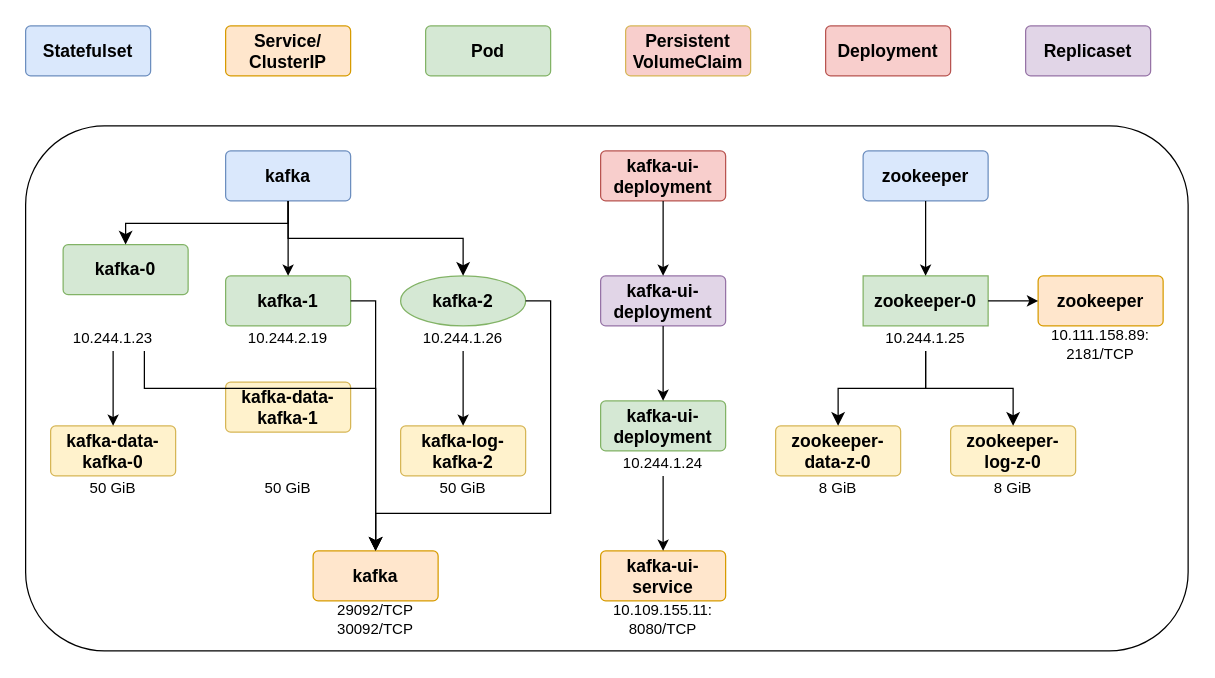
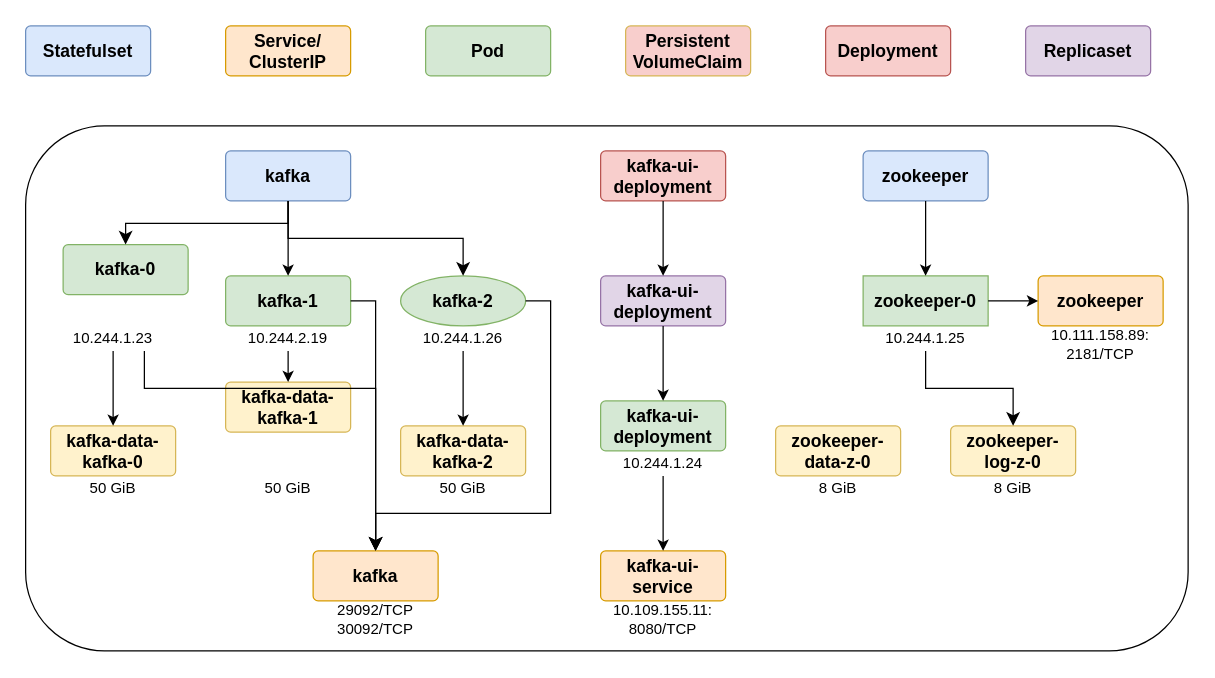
  <mxCell id="0" />
  <mxCell id="1" parent="0" />
  <mxCell id="2" value="&lt;b&gt;&lt;font style=&quot;font-size: 14px;&quot;&gt;Statefulset&lt;/font&gt;&lt;/b&gt;" style="rounded=1;arcSize=10;whiteSpace=wrap;html=1;align=center;fillColor=#dae8fc;strokeColor=#6c8ebf;" parent="1" vertex="1"><mxGeometry x="20" y="20" width="100" height="40" as="geometry" /></mxCell>
  <mxCell id="3" value="&lt;b&gt;&lt;font style=&quot;font-size: 14px;&quot;&gt;Pod&lt;/font&gt;&lt;/b&gt;" style="rounded=1;arcSize=10;whiteSpace=wrap;html=1;align=center;fillColor=#d5e8d4;strokeColor=#82b366;" parent="1" vertex="1"><mxGeometry x="340" y="20" width="100" height="40" as="geometry" /></mxCell>
  <mxCell id="4" value="&lt;b&gt;&lt;font style=&quot;font-size: 14px;&quot;&gt;Service/&lt;/font&gt;&lt;/b&gt;&lt;div&gt;&lt;b&gt;&lt;font style=&quot;font-size: 14px;&quot;&gt;ClusterIP&lt;/font&gt;&lt;/b&gt;&lt;/div&gt;" style="rounded=1;arcSize=10;whiteSpace=wrap;html=1;align=center;fillColor=#ffe6cc;strokeColor=#d79b00;" parent="1" vertex="1"><mxGeometry x="180" y="20" width="100" height="40" as="geometry" /></mxCell>
  <mxCell id="5" value="" style="rounded=1;whiteSpace=wrap;html=1;" parent="1" vertex="1"><mxGeometry x="20" y="100" width="930" height="420" as="geometry" /></mxCell>
  <mxCell id="6" value="&lt;span style=&quot;font-size: 14px;&quot;&gt;&lt;b&gt;kafka&lt;/b&gt;&lt;/span&gt;" style="rounded=1;arcSize=10;whiteSpace=wrap;html=1;align=center;fillColor=#dae8fc;strokeColor=#6c8ebf;" parent="1" vertex="1"><mxGeometry x="180" y="120" width="100" height="40" as="geometry" /></mxCell>
  <mxCell id="7" value="&lt;b&gt;&lt;font style=&quot;font-size: 14px;&quot;&gt;kafka-2&lt;/font&gt;&lt;/b&gt;" style="ellipse;arcSize=10;whiteSpace=wrap;html=1;align=center;fillColor=#d5e8d4;strokeColor=#82b366;" parent="1" vertex="1"><mxGeometry x="320" y="220" width="100" height="40" as="geometry" /></mxCell>
  <mxCell id="8" value="&lt;b&gt;&lt;font style=&quot;font-size: 14px;&quot;&gt;kafka-1&lt;/font&gt;&lt;/b&gt;" style="rounded=1;arcSize=10;whiteSpace=wrap;html=1;align=center;fillColor=#d5e8d4;strokeColor=#82b366;" parent="1" vertex="1"><mxGeometry x="180" y="220" width="100" height="40" as="geometry" /></mxCell>
  <mxCell id="9" value="&lt;b&gt;&lt;font style=&quot;font-size: 14px;&quot;&gt;kafka-0&lt;/font&gt;&lt;/b&gt;" style="rounded=1;arcSize=10;whiteSpace=wrap;html=1;align=center;fillColor=#d5e8d4;strokeColor=#82b366;" parent="1" vertex="1"><mxGeometry x="50" y="195" width="100" height="40" as="geometry" /></mxCell>
  <mxCell id="10" value="10.244.1.23" style="text;html=1;align=center;verticalAlign=middle;whiteSpace=wrap;rounded=0;" parent="1" vertex="1"><mxGeometry x="40" y="260" width="100" height="20" as="geometry" /></mxCell>
  <mxCell id="11" value="10.244.2.19" style="text;html=1;align=center;verticalAlign=middle;whiteSpace=wrap;rounded=0;" parent="1" vertex="1"><mxGeometry x="180" y="260" width="100" height="20" as="geometry" /></mxCell>
  <mxCell id="12" value="10.244.1.26" style="text;html=1;align=center;verticalAlign=middle;whiteSpace=wrap;rounded=0;" parent="1" vertex="1"><mxGeometry x="320" y="260" width="100" height="20" as="geometry" /></mxCell>
  <mxCell id="13" value="" style="edgeStyle=elbowEdgeStyle;elbow=vertical;endArrow=classic;html=1;curved=0;rounded=0;endSize=8;startSize=8;exitX=0.5;exitY=1;exitDx=0;exitDy=0;" parent="1" target="9" edge="1" source="6"><mxGeometry width="50" height="50" relative="1" as="geometry"><mxPoint x="370" y="160" as="sourcePoint" /><mxPoint x="320" y="210" as="targetPoint" /></mxGeometry></mxCell>
  <mxCell id="14" value="" style="edgeStyle=elbowEdgeStyle;elbow=vertical;endArrow=classic;html=1;curved=0;rounded=0;endSize=8;startSize=8;entryX=0.5;entryY=0;entryDx=0;entryDy=0;exitX=0.5;exitY=1;exitDx=0;exitDy=0;" parent="1" source="6" target="7" edge="1"><mxGeometry width="50" height="50" relative="1" as="geometry"><mxPoint x="380" y="170" as="sourcePoint" /><mxPoint x="240" y="230" as="targetPoint" /></mxGeometry></mxCell>
  <mxCell id="15" value="" style="endArrow=classic;html=1;rounded=0;entryX=0.5;entryY=0;entryDx=0;entryDy=0;exitX=0.5;exitY=1;exitDx=0;exitDy=0;" parent="1" source="6" target="8" edge="1"><mxGeometry width="50" height="50" relative="1" as="geometry"><mxPoint x="480" y="180" as="sourcePoint" /><mxPoint x="530" y="130" as="targetPoint" /></mxGeometry></mxCell>
  <mxCell id="16" value="&lt;span style=&quot;font-size: 14px;&quot;&gt;&lt;b&gt;Persistent&lt;/b&gt;&lt;/span&gt;&lt;div&gt;&lt;span style=&quot;font-size: 14px;&quot;&gt;&lt;b&gt;VolumeClaim&lt;/b&gt;&lt;/span&gt;&lt;/div&gt;" style="rounded=1;arcSize=10;whiteSpace=wrap;html=1;align=center;fillColor=#f8cecc;strokeColor=#d6b656;" parent="1" vertex="1"><mxGeometry x="500" y="20" width="100" height="40" as="geometry" /></mxCell>
  <mxCell id="17" value="&lt;span style=&quot;font-size: 14px;&quot;&gt;&lt;b&gt;kafka-data-kafka-0&lt;/b&gt;&lt;/span&gt;" style="rounded=1;arcSize=10;whiteSpace=wrap;html=1;align=center;fillColor=#fff2cc;strokeColor=#d6b656;" parent="1" vertex="1"><mxGeometry x="40" y="340" width="100" height="40" as="geometry" /></mxCell>
  <mxCell id="18" value="" style="endArrow=classic;html=1;rounded=0;entryX=0.5;entryY=0;entryDx=0;entryDy=0;exitX=0.5;exitY=1;exitDx=0;exitDy=0;" parent="1" source="10" target="17" edge="1"><mxGeometry width="50" height="50" relative="1" as="geometry"><mxPoint x="-70" y="280" as="sourcePoint" /><mxPoint x="-20" y="230" as="targetPoint" /></mxGeometry></mxCell>
  <mxCell id="19" value="&lt;b style=&quot;font-size: 14px;&quot;&gt;kafka-data-kafka-1&lt;/b&gt;" style="rounded=1;arcSize=10;whiteSpace=wrap;html=1;align=center;fillColor=#fff2cc;strokeColor=#d6b656;" parent="1" vertex="1"><mxGeometry x="180" y="305" width="100" height="40" as="geometry" /></mxCell>
- <mxCell id="20" value="&lt;b style=&quot;font-size: 14px;&quot;&gt;kafka-log-kafka-2&lt;/b&gt;" style="rounded=1;arcSize=10;whiteSpace=wrap;html=1;align=center;fillColor=#fff2cc;strokeColor=#d6b656;" parent="1" vertex="1"><mxGeometry x="320" y="340" width="100" height="40" as="geometry" /></mxCell>
+ <mxCell id="20" value="&lt;b style=&quot;font-size: 14px;&quot;&gt;kafka-data-kafka-2&lt;/b&gt;" style="rounded=1;arcSize=10;whiteSpace=wrap;html=1;align=center;fillColor=#fff2cc;strokeColor=#d6b656;" parent="1" vertex="1"><mxGeometry x="320" y="340" width="100" height="40" as="geometry" /></mxCell>
+ <mxCell id="21" value="" style="endArrow=classic;html=1;rounded=0;entryX=0.5;entryY=0;entryDx=0;entryDy=0;exitX=0.5;exitY=1;exitDx=0;exitDy=0;" parent="1" source="11" target="19" edge="1"><mxGeometry width="50" height="50" relative="1" as="geometry"><mxPoint x="150" y="250" as="sourcePoint" /><mxPoint x="190" y="250" as="targetPoint" /></mxGeometry></mxCell>
  <mxCell id="22" value="" style="endArrow=classic;html=1;rounded=0;entryX=0.5;entryY=0;entryDx=0;entryDy=0;exitX=0.5;exitY=1;exitDx=0;exitDy=0;" parent="1" source="12" target="20" edge="1"><mxGeometry width="50" height="50" relative="1" as="geometry"><mxPoint x="730" y="290" as="sourcePoint" /><mxPoint x="770" y="290" as="targetPoint" /></mxGeometry></mxCell>
  <mxCell id="23" value="50 GiB" style="text;html=1;align=center;verticalAlign=middle;whiteSpace=wrap;rounded=0;" parent="1" vertex="1"><mxGeometry x="180" y="380" width="100" height="20" as="geometry" /></mxCell>
  <mxCell id="24" value="50 GiB" style="text;html=1;align=center;verticalAlign=middle;whiteSpace=wrap;rounded=0;" parent="1" vertex="1"><mxGeometry x="40" y="380" width="100" height="20" as="geometry" /></mxCell>
  <mxCell id="25" value="50 GiB" style="text;html=1;align=center;verticalAlign=middle;whiteSpace=wrap;rounded=0;" parent="1" vertex="1"><mxGeometry x="320" y="380" width="100" height="20" as="geometry" /></mxCell>
  <mxCell id="26" value="&lt;b&gt;&lt;font style=&quot;font-size: 14px;&quot;&gt;Deployment&lt;/font&gt;&lt;/b&gt;" style="rounded=1;arcSize=10;whiteSpace=wrap;html=1;align=center;fillColor=#f8cecc;strokeColor=#b85450;" vertex="1" parent="1"><mxGeometry x="660" y="20" width="100" height="40" as="geometry" /></mxCell>
  <mxCell id="27" value="&lt;span style=&quot;font-size: 14px;&quot;&gt;&lt;b&gt;Replicaset&lt;/b&gt;&lt;/span&gt;" style="rounded=1;arcSize=10;whiteSpace=wrap;html=1;align=center;fillColor=#e1d5e7;strokeColor=#9673a6;" vertex="1" parent="1"><mxGeometry x="820" y="20" width="100" height="40" as="geometry" /></mxCell>
  <mxCell id="28" value="" style="edgeStyle=segmentEdgeStyle;endArrow=classic;html=1;curved=0;rounded=0;endSize=8;startSize=8;exitX=1;exitY=0.5;exitDx=0;exitDy=0;" edge="1" parent="1" source="8"><mxGeometry width="50" height="50" relative="1" as="geometry"><mxPoint x="310" y="385" as="sourcePoint" /><mxPoint x="300" y="440" as="targetPoint" /></mxGeometry></mxCell>
  <mxCell id="29" value="&lt;span style=&quot;font-size: 14px;&quot;&gt;&lt;b&gt;kafka&lt;/b&gt;&lt;/span&gt;" style="rounded=1;arcSize=10;whiteSpace=wrap;html=1;align=center;fillColor=#ffe6cc;strokeColor=#d79b00;" vertex="1" parent="1"><mxGeometry x="250" y="440" width="100" height="40" as="geometry" /></mxCell>
  <mxCell id="30" value="" style="edgeStyle=elbowEdgeStyle;elbow=vertical;endArrow=classic;html=1;curved=0;rounded=0;endSize=8;startSize=8;entryX=0.5;entryY=0;entryDx=0;entryDy=0;exitX=0.75;exitY=1;exitDx=0;exitDy=0;" edge="1" parent="1" source="10" target="29"><mxGeometry width="50" height="50" relative="1" as="geometry"><mxPoint x="370" y="320" as="sourcePoint" /><mxPoint x="320" y="370" as="targetPoint" /><Array as="points"><mxPoint x="190" y="310" /><mxPoint x="220" y="310" /></Array></mxGeometry></mxCell>
  <mxCell id="31" value="" style="edgeStyle=segmentEdgeStyle;endArrow=classic;html=1;curved=0;rounded=0;endSize=8;startSize=8;exitX=1;exitY=0.5;exitDx=0;exitDy=0;entryX=0.5;entryY=0;entryDx=0;entryDy=0;" edge="1" parent="1" source="7" target="29"><mxGeometry width="50" height="50" relative="1" as="geometry"><mxPoint x="290" y="250" as="sourcePoint" /><mxPoint x="310" y="450" as="targetPoint" /><Array as="points"><mxPoint x="440" y="240" /><mxPoint x="440" y="410" /><mxPoint x="300" y="410" /></Array></mxGeometry></mxCell>
  <mxCell id="32" value="29092/TCP&lt;div&gt;30092/TCP&lt;/div&gt;" style="text;html=1;align=center;verticalAlign=middle;whiteSpace=wrap;rounded=0;" vertex="1" parent="1"><mxGeometry x="250" y="480" width="100" height="30" as="geometry" /></mxCell>
  <mxCell id="33" value="&lt;b&gt;&lt;font style=&quot;font-size: 14px;&quot;&gt;kafka-ui-deployment&lt;/font&gt;&lt;/b&gt;" style="rounded=1;arcSize=10;whiteSpace=wrap;html=1;align=center;fillColor=#f8cecc;strokeColor=#b85450;" vertex="1" parent="1"><mxGeometry x="480" y="120" width="100" height="40" as="geometry" /></mxCell>
  <mxCell id="34" value="&lt;span style=&quot;font-size: 14px;&quot;&gt;&lt;b&gt;kafka-ui-deployment&lt;/b&gt;&lt;/span&gt;" style="rounded=1;arcSize=10;whiteSpace=wrap;html=1;align=center;fillColor=#e1d5e7;strokeColor=#9673a6;" vertex="1" parent="1"><mxGeometry x="480" y="220" width="100" height="40" as="geometry" /></mxCell>
  <mxCell id="35" value="&lt;b&gt;&lt;font style=&quot;font-size: 14px;&quot;&gt;kafka-ui-deployment&lt;/font&gt;&lt;/b&gt;" style="rounded=1;arcSize=10;whiteSpace=wrap;html=1;align=center;fillColor=#d5e8d4;strokeColor=#82b366;" vertex="1" parent="1"><mxGeometry x="480" y="320" width="100" height="40" as="geometry" /></mxCell>
  <mxCell id="36" value="" style="endArrow=classic;html=1;rounded=0;entryX=0.5;entryY=0;entryDx=0;entryDy=0;exitX=0.5;exitY=1;exitDx=0;exitDy=0;" edge="1" parent="1" source="33" target="34"><mxGeometry width="50" height="50" relative="1" as="geometry"><mxPoint x="460" y="150" as="sourcePoint" /><mxPoint x="460" y="210" as="targetPoint" /></mxGeometry></mxCell>
  <mxCell id="37" value="" style="endArrow=classic;html=1;rounded=0;entryX=0.5;entryY=0;entryDx=0;entryDy=0;exitX=0.5;exitY=1;exitDx=0;exitDy=0;" edge="1" parent="1" source="34" target="35"><mxGeometry width="50" height="50" relative="1" as="geometry"><mxPoint x="600" y="260" as="sourcePoint" /><mxPoint x="600" y="320" as="targetPoint" /></mxGeometry></mxCell>
  <mxCell id="38" value="10.244.1.24" style="text;html=1;align=center;verticalAlign=middle;whiteSpace=wrap;rounded=0;" vertex="1" parent="1"><mxGeometry x="480" y="360" width="100" height="20" as="geometry" /></mxCell>
  <mxCell id="39" value="&lt;span style=&quot;font-size: 14px;&quot;&gt;&lt;b&gt;kafka-ui-service&lt;/b&gt;&lt;/span&gt;" style="rounded=1;arcSize=10;whiteSpace=wrap;html=1;align=center;fillColor=#ffe6cc;strokeColor=#d79b00;" vertex="1" parent="1"><mxGeometry x="480" y="440" width="100" height="40" as="geometry" /></mxCell>
  <mxCell id="40" value="" style="endArrow=classic;html=1;rounded=0;entryX=0.5;entryY=0;entryDx=0;entryDy=0;exitX=0.5;exitY=1;exitDx=0;exitDy=0;" edge="1" parent="1" source="38" target="39"><mxGeometry width="50" height="50" relative="1" as="geometry"><mxPoint x="560" y="380" as="sourcePoint" /><mxPoint x="560" y="440" as="targetPoint" /></mxGeometry></mxCell>
  <mxCell id="41" value="&lt;div&gt;10.109.155.11:&lt;/div&gt;8080/TCP" style="text;html=1;align=center;verticalAlign=middle;whiteSpace=wrap;rounded=0;" vertex="1" parent="1"><mxGeometry x="480" y="480" width="100" height="30" as="geometry" /></mxCell>
  <mxCell id="42" value="&lt;span style=&quot;font-size: 14px;&quot;&gt;&lt;b&gt;zookeeper&lt;/b&gt;&lt;/span&gt;" style="rounded=1;arcSize=10;whiteSpace=wrap;html=1;align=center;fillColor=#dae8fc;strokeColor=#6c8ebf;" vertex="1" parent="1"><mxGeometry x="690" y="120" width="100" height="40" as="geometry" /></mxCell>
  <mxCell id="43" value="&lt;b&gt;&lt;font style=&quot;font-size: 14px;&quot;&gt;zookeeper-0&lt;/font&gt;&lt;/b&gt;" style="arcSize=10;whiteSpace=wrap;html=1;align=center;fillColor=#d5e8d4;strokeColor=#82b366;rounded=0;" vertex="1" parent="1"><mxGeometry x="690" y="220" width="100" height="40" as="geometry" /></mxCell>
  <mxCell id="44" value="10.244.1.25" style="text;html=1;align=center;verticalAlign=middle;whiteSpace=wrap;rounded=0;" vertex="1" parent="1"><mxGeometry x="690" y="260" width="100" height="20" as="geometry" /></mxCell>
  <mxCell id="45" value="" style="endArrow=classic;html=1;rounded=0;entryX=0.5;entryY=0;entryDx=0;entryDy=0;exitX=0.5;exitY=1;exitDx=0;exitDy=0;" edge="1" parent="1" source="42" target="43"><mxGeometry width="50" height="50" relative="1" as="geometry"><mxPoint x="920" y="180" as="sourcePoint" /><mxPoint x="970" y="130" as="targetPoint" /></mxGeometry></mxCell>
  <mxCell id="46" value="&lt;span style=&quot;font-size: 14px;&quot;&gt;&lt;b&gt;zookeeper-data-z-0&lt;/b&gt;&lt;/span&gt;" style="rounded=1;arcSize=10;whiteSpace=wrap;html=1;align=center;fillColor=#fff2cc;strokeColor=#d6b656;" vertex="1" parent="1"><mxGeometry x="620" y="340" width="100" height="40" as="geometry" /></mxCell>
  <mxCell id="47" value="8 GiB" style="text;html=1;align=center;verticalAlign=middle;whiteSpace=wrap;rounded=0;" vertex="1" parent="1"><mxGeometry x="620" y="380" width="100" height="20" as="geometry" /></mxCell>
  <mxCell id="48" value="&lt;span style=&quot;font-size: 14px;&quot;&gt;&lt;b&gt;zookeeper-log-z-0&lt;/b&gt;&lt;/span&gt;" style="rounded=1;arcSize=10;whiteSpace=wrap;html=1;align=center;fillColor=#fff2cc;strokeColor=#d6b656;" vertex="1" parent="1"><mxGeometry x="760" y="340" width="100" height="40" as="geometry" /></mxCell>
  <mxCell id="49" value="" style="edgeStyle=elbowEdgeStyle;elbow=vertical;endArrow=classic;html=1;curved=0;rounded=0;endSize=8;startSize=8;entryX=0.5;entryY=0;entryDx=0;entryDy=0;exitX=0.5;exitY=1;exitDx=0;exitDy=0;" edge="1" parent="1" source="44" target="48"><mxGeometry width="50" height="50" relative="1" as="geometry"><mxPoint x="745" y="290" as="sourcePoint" /><mxPoint x="930" y="450" as="targetPoint" /><Array as="points"><mxPoint x="780" y="310" /><mxPoint x="850" y="320" /></Array></mxGeometry></mxCell>
- <mxCell id="50" value="" style="edgeStyle=elbowEdgeStyle;elbow=vertical;endArrow=classic;html=1;curved=0;rounded=0;endSize=8;startSize=8;exitX=0.5;exitY=1;exitDx=0;exitDy=0;entryX=0.5;entryY=0;entryDx=0;entryDy=0;" edge="1" parent="1" source="44" target="46"><mxGeometry width="50" height="50" relative="1" as="geometry"><mxPoint x="870" y="250" as="sourcePoint" /><mxPoint x="730" y="310" as="targetPoint" /></mxGeometry></mxCell>
  <mxCell id="51" value="8 GiB" style="text;html=1;align=center;verticalAlign=middle;whiteSpace=wrap;rounded=0;" vertex="1" parent="1"><mxGeometry x="760" y="380" width="100" height="20" as="geometry" /></mxCell>
  <mxCell id="52" value="&lt;span style=&quot;font-size: 14px;&quot;&gt;&lt;b&gt;zookeeper&lt;/b&gt;&lt;/span&gt;" style="rounded=1;arcSize=10;whiteSpace=wrap;html=1;align=center;fillColor=#ffe6cc;strokeColor=#d79b00;" vertex="1" parent="1"><mxGeometry x="830" y="220" width="100" height="40" as="geometry" /></mxCell>
  <mxCell id="53" value="" style="endArrow=classic;html=1;rounded=0;entryX=0;entryY=0.5;entryDx=0;entryDy=0;exitX=1;exitY=0.5;exitDx=0;exitDy=0;" edge="1" parent="1" source="43" target="52"><mxGeometry width="50" height="50" relative="1" as="geometry"><mxPoint x="750" y="170" as="sourcePoint" /><mxPoint x="750" y="230" as="targetPoint" /></mxGeometry></mxCell>
  <mxCell id="54" value="10.111.158.89:&lt;div&gt;2181/TCP&lt;/div&gt;" style="text;html=1;align=center;verticalAlign=middle;whiteSpace=wrap;rounded=0;" vertex="1" parent="1"><mxGeometry x="830" y="260" width="100" height="30" as="geometry" /></mxCell>
